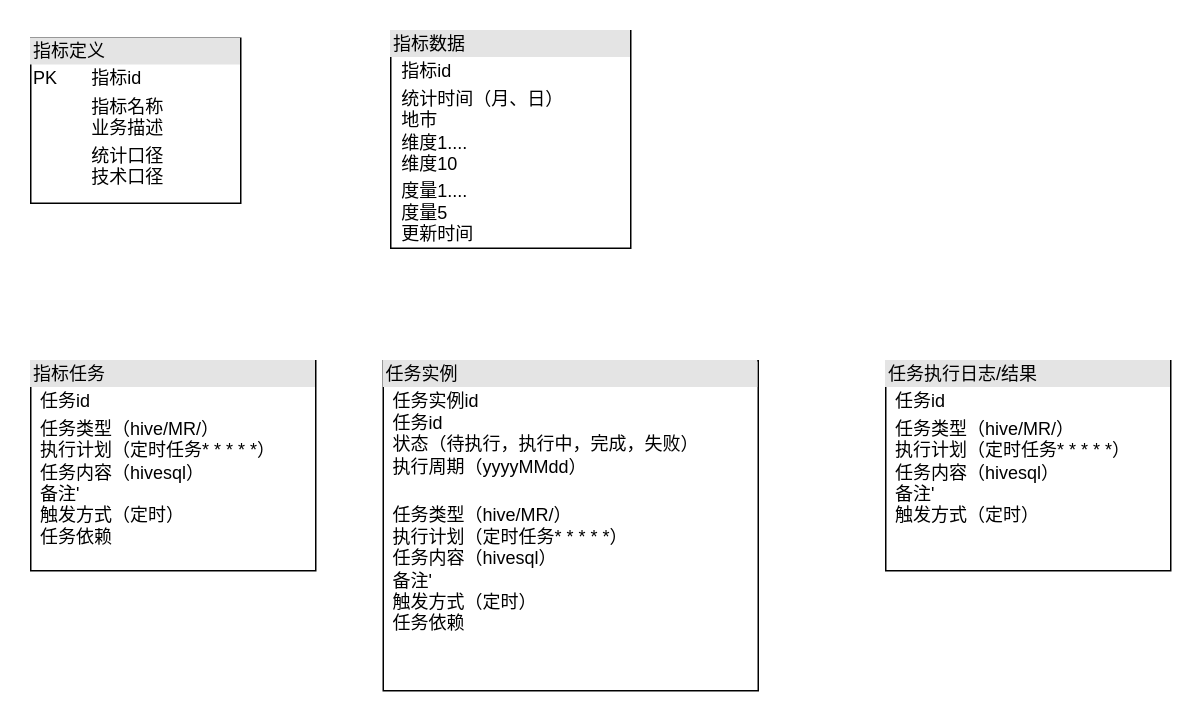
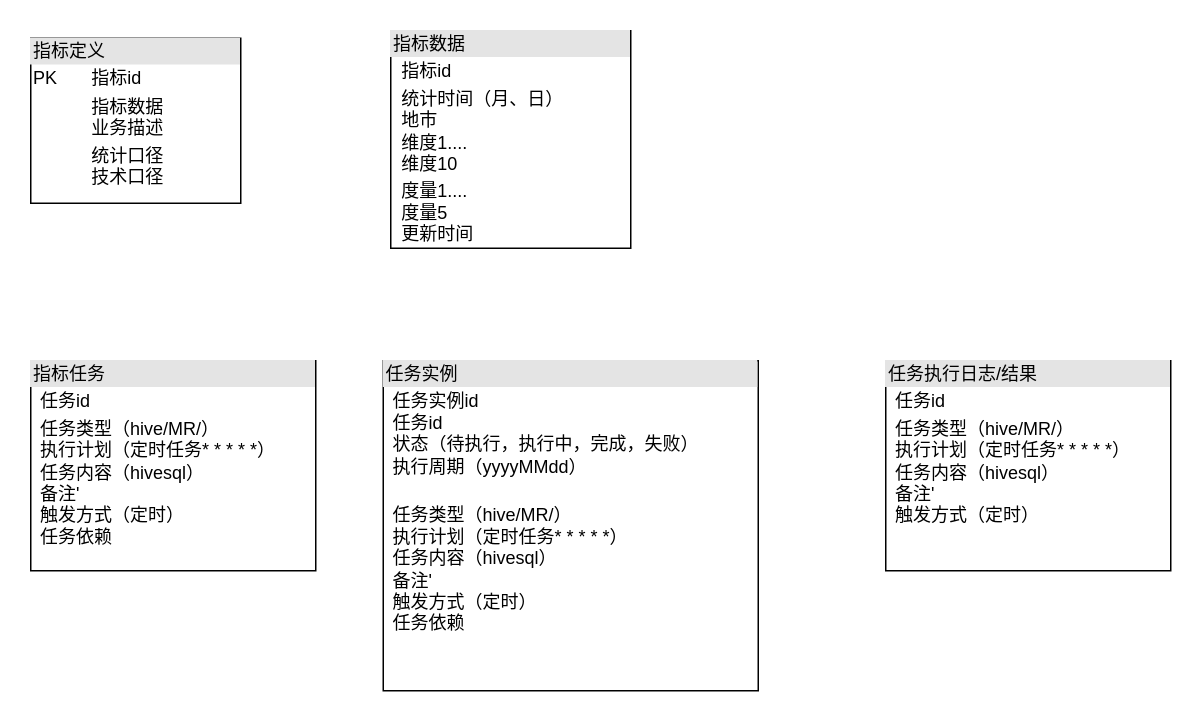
  <mxCell id="0" />
  <mxCell id="1" parent="0" />
- <mxCell id="2" value="&lt;div style=&quot;box-sizing: border-box ; width: 100% ; background: #e4e4e4 ; padding: 2px&quot;&gt;指标定义&lt;/div&gt;&lt;table style=&quot;width: 100% ; font-size: 1em&quot; cellpadding=&quot;2&quot; cellspacing=&quot;0&quot;&gt;&lt;tbody&gt;&lt;tr&gt;&lt;td&gt;PK&lt;/td&gt;&lt;td&gt;指标id&lt;/td&gt;&lt;/tr&gt;&lt;tr&gt;&lt;td&gt;&lt;br&gt;&lt;/td&gt;&lt;td&gt;指标名称&lt;br&gt;业务描述&lt;/td&gt;&lt;/tr&gt;&lt;tr&gt;&lt;td&gt;&lt;/td&gt;&lt;td&gt;统计口径&lt;br&gt;技术口径&lt;/td&gt;&lt;/tr&gt;&lt;/tbody&gt;&lt;/table&gt;" style="verticalAlign=top;align=left;overflow=fill;html=1;" vertex="1" parent="1"><mxGeometry x="20" y="25" width="140" height="110" as="geometry" /></mxCell>
+ <mxCell id="2" value="&lt;div style=&quot;box-sizing: border-box ; width: 100% ; background: #e4e4e4 ; padding: 2px&quot;&gt;指标定义&lt;/div&gt;&lt;table style=&quot;width: 100% ; font-size: 1em&quot; cellpadding=&quot;2&quot; cellspacing=&quot;0&quot;&gt;&lt;tbody&gt;&lt;tr&gt;&lt;td&gt;PK&lt;/td&gt;&lt;td&gt;指标id&lt;/td&gt;&lt;/tr&gt;&lt;tr&gt;&lt;td&gt;&lt;br&gt;&lt;/td&gt;&lt;td&gt;指标数据&lt;br&gt;业务描述&lt;/td&gt;&lt;/tr&gt;&lt;tr&gt;&lt;td&gt;&lt;/td&gt;&lt;td&gt;统计口径&lt;br&gt;技术口径&lt;/td&gt;&lt;/tr&gt;&lt;/tbody&gt;&lt;/table&gt;" style="verticalAlign=top;align=left;overflow=fill;html=1;" vertex="1" parent="1"><mxGeometry x="20" y="25" width="140" height="110" as="geometry" /></mxCell>
  <mxCell id="3" value="&lt;div style=&quot;box-sizing: border-box ; width: 100% ; background: #e4e4e4 ; padding: 2px&quot;&gt;指标数据&lt;/div&gt;&lt;table style=&quot;width: 100% ; font-size: 1em&quot; cellpadding=&quot;2&quot; cellspacing=&quot;0&quot;&gt;&lt;tbody&gt;&lt;tr&gt;&lt;td&gt;&lt;br&gt;&lt;/td&gt;&lt;td&gt;指标id&lt;/td&gt;&lt;/tr&gt;&lt;tr&gt;&lt;td&gt;&lt;br&gt;&lt;/td&gt;&lt;td&gt;统计时间（月、日）&lt;br&gt;地市&lt;br&gt;维度1....&lt;br&gt;维度10&lt;/td&gt;&lt;/tr&gt;&lt;tr&gt;&lt;td&gt;&lt;/td&gt;&lt;td&gt;度量1....&lt;br&gt;度量5&lt;br&gt;更新时间&lt;/td&gt;&lt;/tr&gt;&lt;/tbody&gt;&lt;/table&gt;" style="verticalAlign=top;align=left;overflow=fill;html=1;" vertex="1" parent="1"><mxGeometry x="260" y="20" width="160" height="145" as="geometry" /></mxCell>
  <mxCell id="4" value="&lt;div style=&quot;box-sizing: border-box ; width: 100% ; background: #e4e4e4 ; padding: 2px&quot;&gt;指标任务&lt;/div&gt;&lt;table style=&quot;width: 100% ; font-size: 1em&quot; cellpadding=&quot;2&quot; cellspacing=&quot;0&quot;&gt;&lt;tbody&gt;&lt;tr&gt;&lt;td&gt;&lt;br&gt;&lt;/td&gt;&lt;td&gt;任务id&lt;/td&gt;&lt;/tr&gt;&lt;tr&gt;&lt;td&gt;&lt;br&gt;&lt;/td&gt;&lt;td&gt;任务类型（hive/MR/）&lt;br&gt;执行计划（定时任务* * * * *）&lt;br&gt;任务内容（hivesql）&lt;br&gt;备注'&lt;br&gt;触发方式（定时）&lt;br&gt;任务依赖&lt;/td&gt;&lt;/tr&gt;&lt;/tbody&gt;&lt;/table&gt;" style="verticalAlign=top;align=left;overflow=fill;html=1;" vertex="1" parent="1"><mxGeometry x="20" y="240" width="190" height="140" as="geometry" /></mxCell>
  <mxCell id="5" value="&lt;div style=&quot;box-sizing: border-box ; width: 100% ; background: #e4e4e4 ; padding: 2px&quot;&gt;任务执行日志/结果&lt;/div&gt;&lt;table style=&quot;width: 100% ; font-size: 1em&quot; cellpadding=&quot;2&quot; cellspacing=&quot;0&quot;&gt;&lt;tbody&gt;&lt;tr&gt;&lt;td&gt;&lt;br&gt;&lt;/td&gt;&lt;td&gt;任务id&lt;/td&gt;&lt;/tr&gt;&lt;tr&gt;&lt;td&gt;&lt;br&gt;&lt;/td&gt;&lt;td&gt;任务类型（hive/MR/）&lt;br&gt;执行计划（定时任务* * * * *）&lt;br&gt;任务内容（hivesql）&lt;br&gt;备注'&lt;br&gt;触发方式（定时）&lt;/td&gt;&lt;/tr&gt;&lt;/tbody&gt;&lt;/table&gt;" style="verticalAlign=top;align=left;overflow=fill;html=1;" vertex="1" parent="1"><mxGeometry x="590" y="240" width="190" height="140" as="geometry" /></mxCell>
  <mxCell id="6" value="&lt;div style=&quot;box-sizing: border-box ; width: 100% ; background: #e4e4e4 ; padding: 2px&quot;&gt;任务实例&lt;/div&gt;&lt;table style=&quot;width: 100% ; font-size: 1em&quot; cellpadding=&quot;2&quot; cellspacing=&quot;0&quot;&gt;&lt;tbody&gt;&lt;tr&gt;&lt;td&gt;&lt;br&gt;&lt;/td&gt;&lt;td&gt;任务实例id&lt;br&gt;任务id&lt;br&gt;状态（待执行，执行中，完成，失败）&lt;br&gt;执行周期（yyyyMMdd）&lt;br&gt;&lt;br&gt;&lt;/td&gt;&lt;/tr&gt;&lt;tr&gt;&lt;td&gt;&lt;br&gt;&lt;/td&gt;&lt;td&gt;任务类型（hive/MR/）&lt;br&gt;执行计划（定时任务* * * * *）&lt;br&gt;任务内容（hivesql）&lt;br&gt;备注'&lt;br&gt;触发方式（定时）&lt;br&gt;任务依赖&lt;/td&gt;&lt;/tr&gt;&lt;/tbody&gt;&lt;/table&gt;" style="verticalAlign=top;align=left;overflow=fill;html=1;" vertex="1" parent="1"><mxGeometry x="255" y="240" width="250" height="220" as="geometry" /></mxCell>
